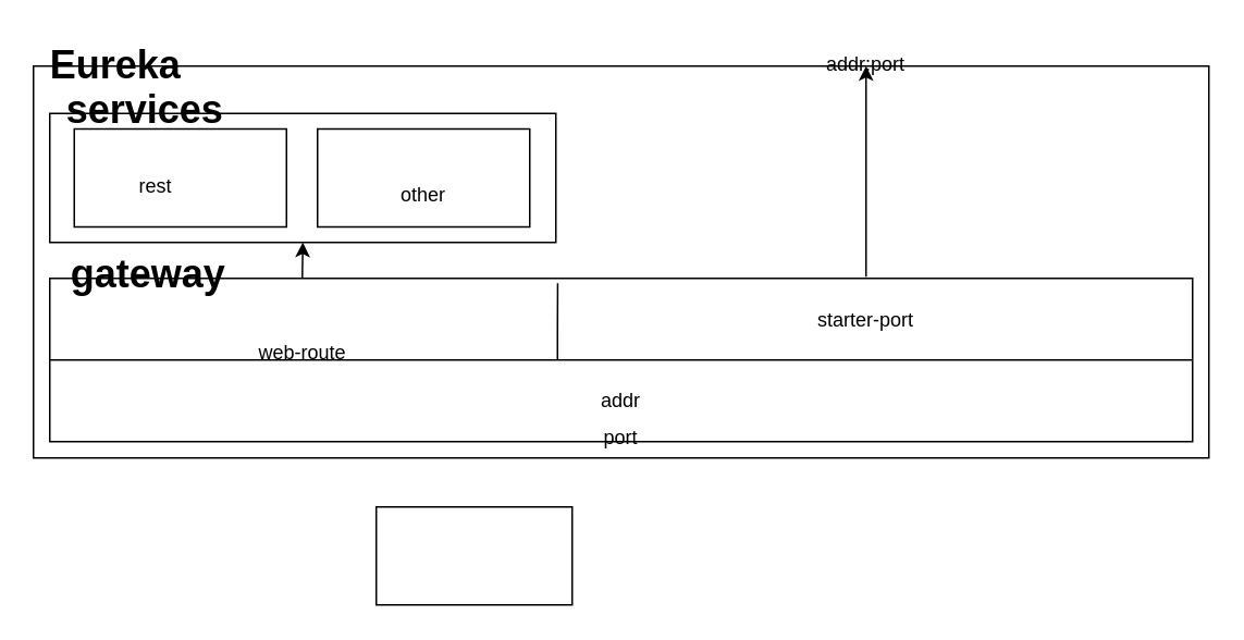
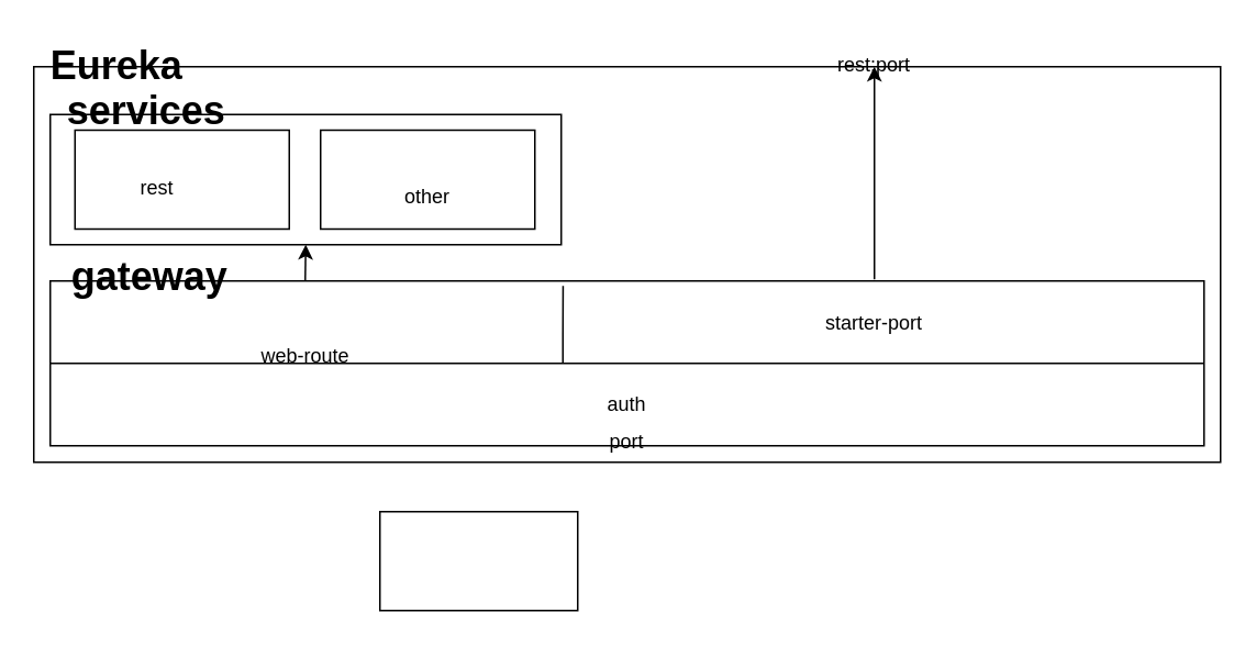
  <mxCell id="0" />
  <mxCell id="1" parent="0" />
  <mxCell id="2" value="" style="rounded=0;whiteSpace=wrap;html=1;" vertex="1" parent="1"><mxGeometry x="20" y="40" width="720" height="240" as="geometry" /></mxCell>
  <mxCell id="3" value="Eureka" style="text;strokeColor=none;fillColor=none;html=1;fontSize=24;fontStyle=1;verticalAlign=middle;align=center;" vertex="1" parent="1"><mxGeometry x="20" y="20" width="100" height="40" as="geometry" /></mxCell>
  <mxCell id="4" value="" style="rounded=0;whiteSpace=wrap;html=1;" vertex="1" parent="1"><mxGeometry x="30" y="170" width="700" height="100" as="geometry" /></mxCell>
  <mxCell id="5" value="" style="endArrow=none;html=1;rounded=0;entryX=1;entryY=0.5;entryDx=0;entryDy=0;exitX=0;exitY=0.5;exitDx=0;exitDy=0;" edge="1" parent="1" source="4" target="4"><mxGeometry width="50" height="50" relative="1" as="geometry"><mxPoint x="340" y="400" as="sourcePoint" /><mxPoint x="390" y="350" as="targetPoint" /></mxGeometry></mxCell>
- <mxCell id="6" value="addr" style="text;html=1;align=center;verticalAlign=middle;whiteSpace=wrap;rounded=0;" vertex="1" parent="1"><mxGeometry x="350" y="230" width="60" height="30" as="geometry" /></mxCell>
+ <mxCell id="6" value="auth" style="text;html=1;align=center;verticalAlign=middle;whiteSpace=wrap;rounded=0;" vertex="1" parent="1"><mxGeometry x="350" y="230" width="60" height="30" as="geometry" /></mxCell>
  <mxCell id="7" value="" style="endArrow=none;html=1;rounded=0;entryX=0.446;entryY=0;entryDx=0;entryDy=0;entryPerimeter=0;" edge="1" parent="1"><mxGeometry width="50" height="50" relative="1" as="geometry"><mxPoint x="341" y="220" as="sourcePoint" /><mxPoint x="341.12" y="173" as="targetPoint" /><Array as="points"><mxPoint x="341" y="203" /></Array></mxGeometry></mxCell>
  <mxCell id="8" value="web-route" style="text;html=1;align=center;verticalAlign=middle;whiteSpace=wrap;rounded=0;" vertex="1" parent="1"><mxGeometry x="155" y="201" width="60" height="30" as="geometry" /></mxCell>
  <mxCell id="9" value="" style="endArrow=classic;html=1;rounded=0;" edge="1" parent="1"><mxGeometry width="50" height="50" relative="1" as="geometry"><mxPoint x="530" y="169" as="sourcePoint" /><mxPoint x="530" y="40" as="targetPoint" /></mxGeometry></mxCell>
  <mxCell id="10" value="port" style="text;html=1;align=center;verticalAlign=middle;whiteSpace=wrap;rounded=0;" vertex="1" parent="1"><mxGeometry x="350" y="253" width="60" height="30" as="geometry" /></mxCell>
  <mxCell id="11" value="" style="rounded=0;whiteSpace=wrap;html=1;" vertex="1" parent="1"><mxGeometry x="30" y="69" width="310" height="79" as="geometry" /></mxCell>
- <mxCell id="12" value="addr:port" style="text;html=1;align=center;verticalAlign=middle;whiteSpace=wrap;rounded=0;" vertex="1" parent="1"><mxGeometry x="500" y="24" width="60" height="30" as="geometry" /></mxCell>
+ <mxCell id="12" value="rest:port" style="text;html=1;align=center;verticalAlign=middle;whiteSpace=wrap;rounded=0;" vertex="1" parent="1"><mxGeometry x="500" y="24" width="60" height="30" as="geometry" /></mxCell>
  <mxCell id="13" value="starter-port" style="text;html=1;align=center;verticalAlign=middle;whiteSpace=wrap;rounded=0;" vertex="1" parent="1"><mxGeometry x="490" y="181" width="80" height="30" as="geometry" /></mxCell>
  <mxCell id="14" value="gateway" style="text;strokeColor=none;fillColor=none;html=1;fontSize=24;fontStyle=1;verticalAlign=middle;align=center;" vertex="1" parent="1"><mxGeometry x="40" y="148" width="100" height="40" as="geometry" /></mxCell>
  <mxCell id="15" value="" style="rounded=0;whiteSpace=wrap;html=1;" vertex="1" parent="1"><mxGeometry x="45" y="78.5" width="130" height="60" as="geometry" /></mxCell>
  <mxCell id="16" value="" style="rounded=0;whiteSpace=wrap;html=1;" vertex="1" parent="1"><mxGeometry x="194" y="78.5" width="130" height="60" as="geometry" /></mxCell>
  <mxCell id="17" value="rest" style="text;html=1;align=center;verticalAlign=middle;whiteSpace=wrap;rounded=0;" vertex="1" parent="1"><mxGeometry x="65" y="98.5" width="60" height="30" as="geometry" /></mxCell>
  <mxCell id="18" value="other" style="text;html=1;align=center;verticalAlign=middle;whiteSpace=wrap;rounded=0;" vertex="1" parent="1"><mxGeometry x="229" y="103.5" width="60" height="30" as="geometry" /></mxCell>
  <mxCell id="19" value="services" style="text;strokeColor=none;fillColor=none;html=1;fontSize=24;fontStyle=1;verticalAlign=middle;align=center;" vertex="1" parent="1"><mxGeometry x="38" y="47" width="100" height="40" as="geometry" /></mxCell>
  <mxCell id="20" value="" style="endArrow=classic;html=1;rounded=0;entryX=0.5;entryY=1;entryDx=0;entryDy=0;exitX=0.221;exitY=-0.005;exitDx=0;exitDy=0;exitPerimeter=0;" edge="1" parent="1" source="4" target="11"><mxGeometry width="50" height="50" relative="1" as="geometry"><mxPoint x="390" y="390" as="sourcePoint" /><mxPoint x="440" y="340" as="targetPoint" /></mxGeometry></mxCell>
  <mxCell id="21" value="" style="whiteSpace=wrap;html=1;" vertex="1" parent="1"><mxGeometry x="230" y="310" width="120" height="60" as="geometry" /></mxCell>
